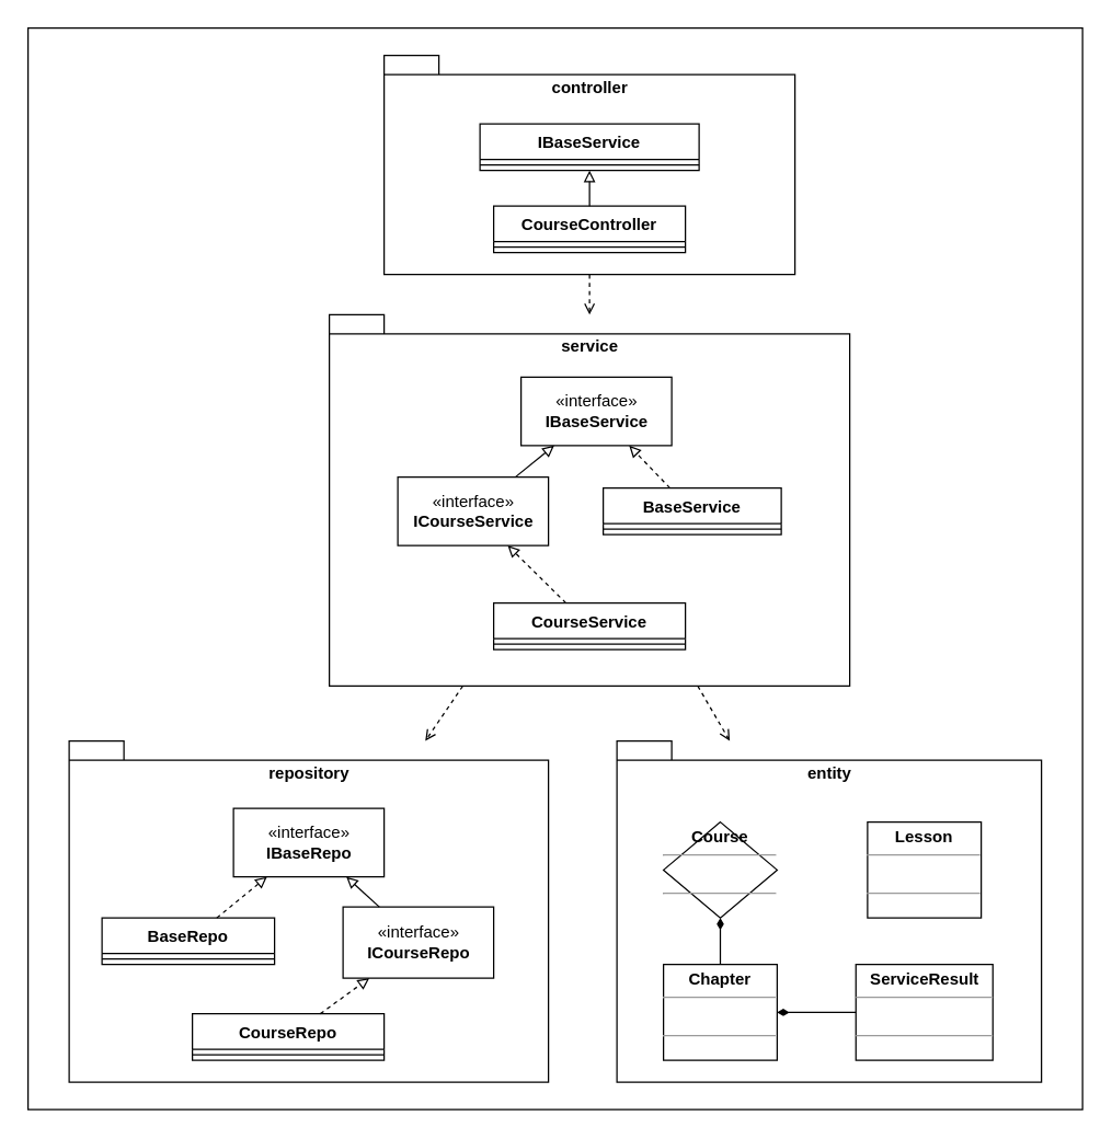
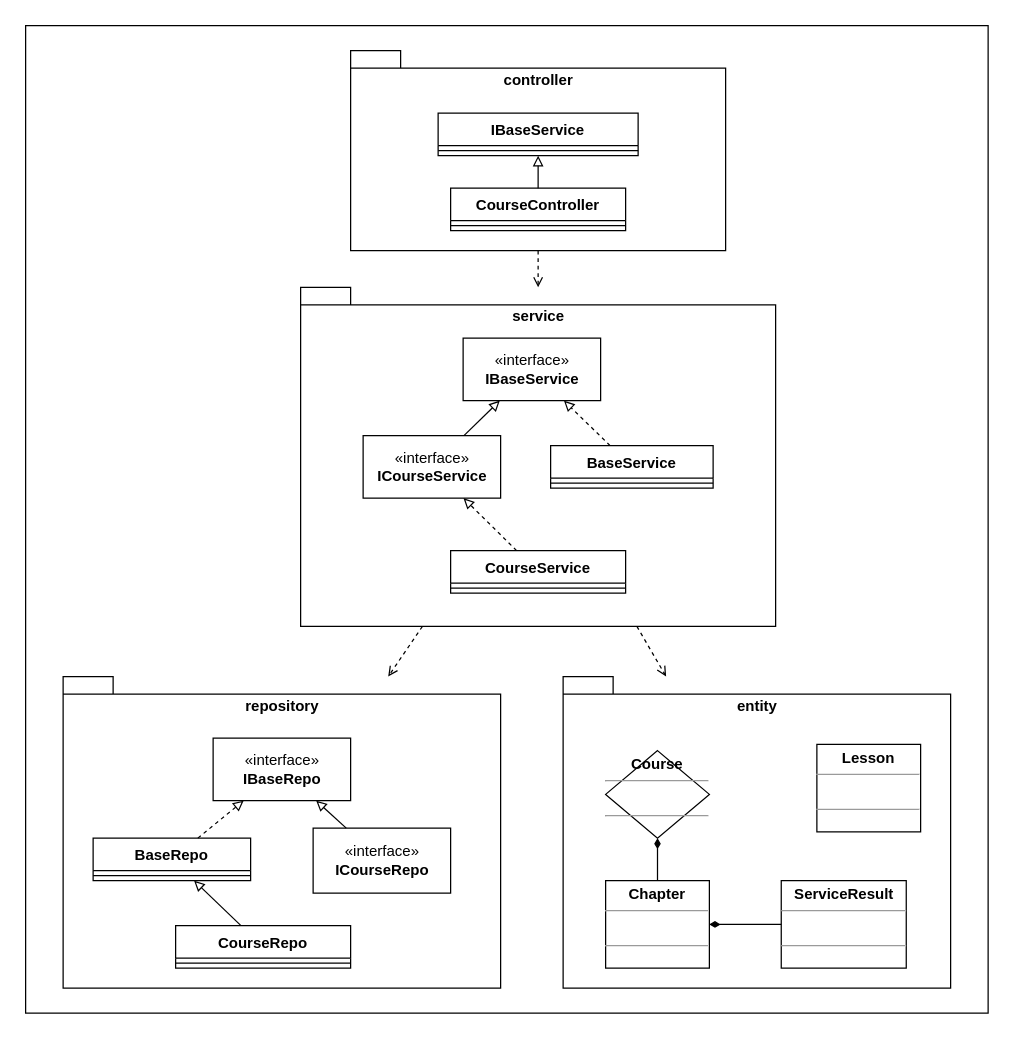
  <mxCell id="0" />
  <mxCell id="1" parent="0" />
  <mxCell id="2" value="" style="rounded=0;whiteSpace=wrap;html=1;" parent="1" vertex="1"><mxGeometry x="20" y="20" width="770" height="790" as="geometry" /></mxCell>
  <mxCell id="3" value="controller" style="shape=folder;fontStyle=1;spacingTop=10;tabWidth=40;tabHeight=14;tabPosition=left;html=1;verticalAlign=top;" parent="1" vertex="1"><mxGeometry x="280" y="40" width="300" height="160" as="geometry" /></mxCell>
  <mxCell id="4" value="IBaseService" style="swimlane;fontStyle=1;align=center;verticalAlign=top;childLayout=stackLayout;horizontal=1;startSize=26;horizontalStack=0;resizeParent=1;resizeParentMax=0;resizeLast=0;collapsible=1;marginBottom=0;" parent="1" vertex="1"><mxGeometry x="350" y="90" width="160" height="34" as="geometry" /></mxCell>
  <mxCell id="5" value="" style="line;strokeWidth=1;fillColor=none;align=left;verticalAlign=middle;spacingTop=-1;spacingLeft=3;spacingRight=3;rotatable=0;labelPosition=right;points=[];portConstraint=eastwest;strokeColor=inherit;" parent="4" vertex="1"><mxGeometry y="26" width="160" height="8" as="geometry" /></mxCell>
  <mxCell id="6" value="CourseController" style="swimlane;fontStyle=1;align=center;verticalAlign=top;childLayout=stackLayout;horizontal=1;startSize=26;horizontalStack=0;resizeParent=1;resizeParentMax=0;resizeLast=0;collapsible=1;marginBottom=0;" parent="1" vertex="1"><mxGeometry x="360" y="150" width="140" height="34" as="geometry" /></mxCell>
  <mxCell id="7" value="" style="line;strokeWidth=1;fillColor=none;align=left;verticalAlign=middle;spacingTop=-1;spacingLeft=3;spacingRight=3;rotatable=0;labelPosition=right;points=[];portConstraint=eastwest;strokeColor=inherit;" parent="6" vertex="1"><mxGeometry y="26" width="140" height="8" as="geometry" /></mxCell>
  <mxCell id="8" value="" style="endArrow=block;html=1;rounded=0;endFill=0;" parent="1" source="6" target="4" edge="1"><mxGeometry width="50" height="50" relative="1" as="geometry"><mxPoint x="130" y="180" as="sourcePoint" /><mxPoint x="180" y="130" as="targetPoint" /></mxGeometry></mxCell>
  <mxCell id="9" value="service" style="shape=folder;fontStyle=1;spacingTop=10;tabWidth=40;tabHeight=14;tabPosition=left;html=1;verticalAlign=top;" parent="1" vertex="1"><mxGeometry x="240" y="229.38" width="380" height="271.25" as="geometry" /></mxCell>
  <mxCell id="10" value="BaseService" style="swimlane;fontStyle=1;align=center;verticalAlign=top;childLayout=stackLayout;horizontal=1;startSize=26;horizontalStack=0;resizeParent=1;resizeParentMax=0;resizeLast=0;collapsible=1;marginBottom=0;" parent="1" vertex="1"><mxGeometry x="440" y="356.01" width="130" height="34" as="geometry" /></mxCell>
  <mxCell id="11" value="" style="line;strokeWidth=1;fillColor=none;align=left;verticalAlign=middle;spacingTop=-1;spacingLeft=3;spacingRight=3;rotatable=0;labelPosition=right;points=[];portConstraint=eastwest;strokeColor=inherit;" parent="10" vertex="1"><mxGeometry y="26" width="130" height="8" as="geometry" /></mxCell>
  <mxCell id="12" value="CourseService" style="swimlane;fontStyle=1;align=center;verticalAlign=top;childLayout=stackLayout;horizontal=1;startSize=26;horizontalStack=0;resizeParent=1;resizeParentMax=0;resizeLast=0;collapsible=1;marginBottom=0;" parent="1" vertex="1"><mxGeometry x="360" y="440" width="140" height="34" as="geometry" /></mxCell>
  <mxCell id="13" value="" style="line;strokeWidth=1;fillColor=none;align=left;verticalAlign=middle;spacingTop=-1;spacingLeft=3;spacingRight=3;rotatable=0;labelPosition=right;points=[];portConstraint=eastwest;strokeColor=inherit;" parent="12" vertex="1"><mxGeometry y="26" width="140" height="8" as="geometry" /></mxCell>
- <mxCell id="14" value="«interface»&lt;br&gt;&lt;b&gt;IBaseService&lt;/b&gt;" style="html=1;" parent="1" vertex="1"><mxGeometry x="380" y="275" width="110" height="50" as="geometry" /></mxCell>
+ <mxCell id="14" value="«interface»&lt;br&gt;&lt;b&gt;IBaseService&lt;/b&gt;" style="html=1;" parent="1" vertex="1"><mxGeometry x="370" y="270" width="110" height="50" as="geometry" /></mxCell>
  <mxCell id="15" value="" style="endArrow=block;html=1;rounded=0;endFill=0;dashed=1;" parent="1" source="10" target="14" edge="1"><mxGeometry width="50" height="50" relative="1" as="geometry"><mxPoint x="598" y="402" as="sourcePoint" /><mxPoint x="513" y="384" as="targetPoint" /></mxGeometry></mxCell>
  <mxCell id="16" value="repository" style="shape=folder;fontStyle=1;spacingTop=10;tabWidth=40;tabHeight=14;tabPosition=left;html=1;verticalAlign=top;" parent="1" vertex="1"><mxGeometry x="50" y="540.75" width="350" height="249.25" as="geometry" /></mxCell>
  <mxCell id="17" value="BaseRepo" style="swimlane;fontStyle=1;align=center;verticalAlign=top;childLayout=stackLayout;horizontal=1;startSize=26;horizontalStack=0;resizeParent=1;resizeParentMax=0;resizeLast=0;collapsible=1;marginBottom=0;" parent="1" vertex="1"><mxGeometry x="74" y="670" width="126" height="34" as="geometry" /></mxCell>
  <mxCell id="18" value="" style="line;strokeWidth=1;fillColor=none;align=left;verticalAlign=middle;spacingTop=-1;spacingLeft=3;spacingRight=3;rotatable=0;labelPosition=right;points=[];portConstraint=eastwest;strokeColor=inherit;" parent="17" vertex="1"><mxGeometry y="26" width="126" height="8" as="geometry" /></mxCell>
  <mxCell id="19" value="CourseRepo" style="swimlane;fontStyle=1;align=center;verticalAlign=top;childLayout=stackLayout;horizontal=1;startSize=26;horizontalStack=0;resizeParent=1;resizeParentMax=0;resizeLast=0;collapsible=1;marginBottom=0;" parent="1" vertex="1"><mxGeometry x="140" y="740" width="140" height="34" as="geometry" /></mxCell>
  <mxCell id="20" value="" style="line;strokeWidth=1;fillColor=none;align=left;verticalAlign=middle;spacingTop=-1;spacingLeft=3;spacingRight=3;rotatable=0;labelPosition=right;points=[];portConstraint=eastwest;strokeColor=inherit;" parent="19" vertex="1"><mxGeometry y="26" width="140" height="8" as="geometry" /></mxCell>
+ <mxCell id="21" value="" style="endArrow=block;html=1;rounded=0;endFill=0;" parent="1" source="19" target="17" edge="1"><mxGeometry width="50" height="50" relative="1" as="geometry"><mxPoint x="-170" y="830" as="sourcePoint" /><mxPoint x="-120" y="780" as="targetPoint" /></mxGeometry></mxCell>
  <mxCell id="22" value="«interface»&lt;br&gt;&lt;b&gt;IBaseRepo&lt;/b&gt;" style="html=1;" parent="1" vertex="1"><mxGeometry x="170" y="590" width="110" height="50" as="geometry" /></mxCell>
  <mxCell id="23" value="" style="endArrow=block;html=1;rounded=0;endFill=0;dashed=1;" parent="1" source="17" target="22" edge="1"><mxGeometry width="50" height="50" relative="1" as="geometry"><mxPoint x="300.5" y="742" as="sourcePoint" /><mxPoint x="215.5" y="724" as="targetPoint" /></mxGeometry></mxCell>
  <mxCell id="24" value="entity" style="shape=folder;fontStyle=1;spacingTop=10;tabWidth=40;tabHeight=14;tabPosition=left;html=1;verticalAlign=top;" parent="1" vertex="1"><mxGeometry x="450" y="540.75" width="310" height="249.25" as="geometry" /></mxCell>
  <mxCell id="25" value="&lt;p style=&quot;margin:0px;margin-top:4px;text-align:center;&quot;&gt;&lt;b&gt;Course&lt;/b&gt;&lt;/p&gt;&lt;hr size=&quot;1&quot;&gt;&lt;p style=&quot;margin:0px;margin-left:4px;&quot;&gt;&lt;br&gt;&lt;/p&gt;&lt;hr size=&quot;1&quot;&gt;&lt;p style=&quot;margin:0px;margin-left:4px;&quot;&gt;&lt;br&gt;&lt;/p&gt;" style="rhombus;verticalAlign=top;align=left;overflow=fill;fontSize=12;fontFamily=Helvetica;html=1;" parent="1" vertex="1"><mxGeometry x="484" y="600" width="83" height="70" as="geometry" /></mxCell>
  <mxCell id="26" value="&lt;p style=&quot;margin:0px;margin-top:4px;text-align:center;&quot;&gt;&lt;b&gt;Chapter&lt;/b&gt;&lt;/p&gt;&lt;hr size=&quot;1&quot;&gt;&lt;p style=&quot;margin:0px;margin-left:4px;&quot;&gt;&lt;br&gt;&lt;/p&gt;&lt;hr size=&quot;1&quot;&gt;&lt;p style=&quot;margin:0px;margin-left:4px;&quot;&gt;&lt;br&gt;&lt;/p&gt;" style="verticalAlign=top;align=left;overflow=fill;fontSize=12;fontFamily=Helvetica;html=1;" parent="1" vertex="1"><mxGeometry x="484" y="704" width="83" height="70" as="geometry" /></mxCell>
- <mxCell id="27" value="&lt;p style=&quot;margin:0px;margin-top:4px;text-align:center;&quot;&gt;&lt;b&gt;Lesson&lt;/b&gt;&lt;/p&gt;&lt;hr size=&quot;1&quot;&gt;&lt;p style=&quot;margin:0px;margin-left:4px;&quot;&gt;&lt;br&gt;&lt;/p&gt;&lt;hr size=&quot;1&quot;&gt;&lt;p style=&quot;margin:0px;margin-left:4px;&quot;&gt;&lt;br&gt;&lt;/p&gt;" style="verticalAlign=top;align=left;overflow=fill;fontSize=12;fontFamily=Helvetica;html=1;" parent="1" vertex="1"><mxGeometry x="633" y="600" width="83" height="70" as="geometry" /></mxCell>
+ <mxCell id="27" value="&lt;p style=&quot;margin:0px;margin-top:4px;text-align:center;&quot;&gt;&lt;b&gt;Lesson&lt;/b&gt;&lt;/p&gt;&lt;hr size=&quot;1&quot;&gt;&lt;p style=&quot;margin:0px;margin-left:4px;&quot;&gt;&lt;br&gt;&lt;/p&gt;&lt;hr size=&quot;1&quot;&gt;&lt;p style=&quot;margin:0px;margin-left:4px;&quot;&gt;&lt;br&gt;&lt;/p&gt;" style="verticalAlign=top;align=left;overflow=fill;fontSize=12;fontFamily=Helvetica;html=1;" parent="1" vertex="1"><mxGeometry x="653" y="595" width="83" height="70" as="geometry" /></mxCell>
  <mxCell id="28" value="&lt;p style=&quot;margin:0px;margin-top:4px;text-align:center;&quot;&gt;&lt;b&gt;ServiceResult&lt;/b&gt;&lt;/p&gt;&lt;hr size=&quot;1&quot;&gt;&lt;p style=&quot;margin:0px;margin-left:4px;&quot;&gt;&lt;br&gt;&lt;/p&gt;&lt;hr size=&quot;1&quot;&gt;&lt;p style=&quot;margin:0px;margin-left:4px;&quot;&gt;&lt;br&gt;&lt;/p&gt;" style="verticalAlign=top;align=left;overflow=fill;fontSize=12;fontFamily=Helvetica;html=1;" parent="1" vertex="1"><mxGeometry x="624.5" y="704" width="100" height="70" as="geometry" /></mxCell>
  <mxCell id="29" value="" style="endArrow=open;html=1;rounded=0;dashed=1;endFill=0;" parent="1" source="3" target="9" edge="1"><mxGeometry width="50" height="50" relative="1" as="geometry"><mxPoint x="480" y="130" as="sourcePoint" /><mxPoint x="530" y="80" as="targetPoint" /></mxGeometry></mxCell>
  <mxCell id="30" value="" style="endArrow=open;html=1;rounded=0;dashed=1;endFill=0;" parent="1" source="9" target="16" edge="1"><mxGeometry width="50" height="50" relative="1" as="geometry"><mxPoint x="440" y="210" as="sourcePoint" /><mxPoint x="440" y="240" as="targetPoint" /></mxGeometry></mxCell>
  <mxCell id="31" value="" style="endArrow=open;html=1;rounded=0;dashed=1;endFill=0;" parent="1" source="9" target="24" edge="1"><mxGeometry width="50" height="50" relative="1" as="geometry"><mxPoint x="450" y="215" as="sourcePoint" /><mxPoint x="450" y="250" as="targetPoint" /></mxGeometry></mxCell>
  <mxCell id="32" value="«interface»&lt;br&gt;&lt;b&gt;ICourseService&lt;/b&gt;" style="html=1;" parent="1" vertex="1"><mxGeometry x="290" y="348.01" width="110" height="50" as="geometry" /></mxCell>
  <mxCell id="33" value="«interface»&lt;br&gt;&lt;b&gt;ICourseRepo&lt;/b&gt;" style="html=1;" parent="1" vertex="1"><mxGeometry x="250" y="662" width="110" height="52" as="geometry" /></mxCell>
  <mxCell id="34" value="" style="endArrow=block;html=1;rounded=0;endFill=0;" parent="1" source="32" target="14" edge="1"><mxGeometry width="50" height="50" relative="1" as="geometry"><mxPoint x="358" y="470" as="sourcePoint" /><mxPoint x="435" y="384" as="targetPoint" /></mxGeometry></mxCell>
  <mxCell id="35" value="" style="endArrow=block;html=1;rounded=0;endFill=0;dashed=1;" parent="1" source="12" target="32" edge="1"><mxGeometry width="50" height="50" relative="1" as="geometry"><mxPoint x="435" y="350" as="sourcePoint" /><mxPoint x="435" y="330" as="targetPoint" /></mxGeometry></mxCell>
- <mxCell id="36" value="" style="endArrow=block;html=1;rounded=0;endFill=0;dashed=1;" parent="1" source="19" target="33" edge="1"><mxGeometry width="50" height="50" relative="1" as="geometry"><mxPoint x="197" y="690" as="sourcePoint" /><mxPoint x="171" y="670" as="targetPoint" /></mxGeometry></mxCell>
  <mxCell id="37" value="" style="endArrow=block;html=1;rounded=0;endFill=0;" parent="1" source="33" target="22" edge="1"><mxGeometry width="50" height="50" relative="1" as="geometry"><mxPoint x="149" y="810" as="sourcePoint" /><mxPoint x="208" y="724" as="targetPoint" /></mxGeometry></mxCell>
  <mxCell id="38" value="" style="endArrow=diamondThin;html=1;rounded=0;endFill=1;" edge="1" parent="1" source="26" target="25"><mxGeometry width="50" height="50" relative="1" as="geometry"><mxPoint x="250" y="660" as="sourcePoint" /><mxPoint x="300" y="610" as="targetPoint" /></mxGeometry></mxCell>
  <mxCell id="39" value="" style="endArrow=diamondThin;html=1;rounded=0;endFill=1;" edge="1" parent="1" source="28" target="26"><mxGeometry width="50" height="50" relative="1" as="geometry"><mxPoint x="536" y="714" as="sourcePoint" /><mxPoint x="536" y="680" as="targetPoint" /></mxGeometry></mxCell>
